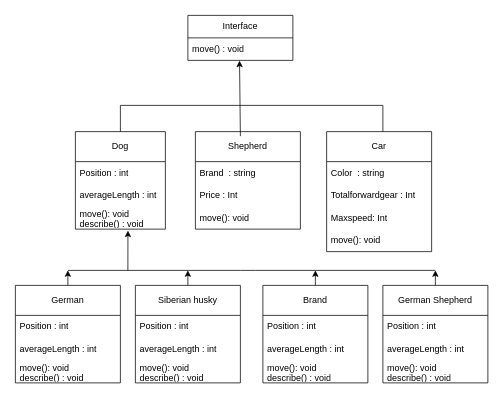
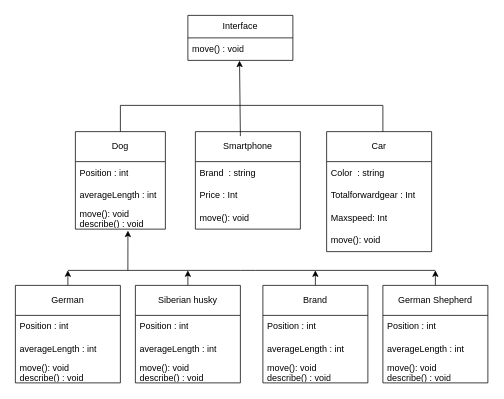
  <mxCell id="0" />
  <mxCell id="1" parent="0" />
  <mxCell id="2" value="Dog" style="swimlane;fontStyle=0;childLayout=stackLayout;horizontal=1;startSize=40;horizontalStack=0;resizeParent=1;resizeParentMax=0;resizeLast=0;collapsible=1;marginBottom=0;whiteSpace=wrap;html=1;" vertex="1" parent="1"><mxGeometry x="100" y="175" width="120" height="130" as="geometry" /></mxCell>
  <mxCell id="3" value="Position : int" style="text;strokeColor=none;fillColor=none;align=left;verticalAlign=middle;spacingLeft=4;spacingRight=4;overflow=hidden;points=[[0,0.5],[1,0.5]];portConstraint=eastwest;rotatable=0;whiteSpace=wrap;html=1;" vertex="1" parent="2"><mxGeometry y="40" width="120" height="30" as="geometry" /></mxCell>
  <mxCell id="4" value="averageLength : int" style="text;strokeColor=none;fillColor=none;align=left;verticalAlign=middle;spacingLeft=4;spacingRight=4;overflow=hidden;points=[[0,0.5],[1,0.5]];portConstraint=eastwest;rotatable=0;whiteSpace=wrap;html=1;" vertex="1" parent="2"><mxGeometry y="70" width="120" height="30" as="geometry" /></mxCell>
  <mxCell id="5" value="move(): void&lt;br&gt;describe() : void" style="text;strokeColor=none;fillColor=none;align=left;verticalAlign=middle;spacingLeft=4;spacingRight=4;overflow=hidden;points=[[0,0.5],[1,0.5]];portConstraint=eastwest;rotatable=0;whiteSpace=wrap;html=1;" vertex="1" parent="2"><mxGeometry y="100" width="120" height="30" as="geometry" /></mxCell>
  <mxCell id="6" style="edgeStyle=none;html=1;" edge="1" parent="1" source="7"><mxGeometry relative="1" as="geometry"><mxPoint x="90" y="360" as="targetPoint" /></mxGeometry></mxCell>
  <mxCell id="7" value="German" style="swimlane;fontStyle=0;childLayout=stackLayout;horizontal=1;startSize=40;horizontalStack=0;resizeParent=1;resizeParentMax=0;resizeLast=0;collapsible=1;marginBottom=0;whiteSpace=wrap;html=1;" vertex="1" parent="1"><mxGeometry x="20" y="380" width="140" height="130" as="geometry" /></mxCell>
  <mxCell id="8" value="Position : int" style="text;strokeColor=none;fillColor=none;align=left;verticalAlign=middle;spacingLeft=4;spacingRight=4;overflow=hidden;points=[[0,0.5],[1,0.5]];portConstraint=eastwest;rotatable=0;whiteSpace=wrap;html=1;" vertex="1" parent="7"><mxGeometry y="40" width="140" height="30" as="geometry" /></mxCell>
  <mxCell id="9" value="averageLength : int" style="text;strokeColor=none;fillColor=none;align=left;verticalAlign=middle;spacingLeft=4;spacingRight=4;overflow=hidden;points=[[0,0.5],[1,0.5]];portConstraint=eastwest;rotatable=0;whiteSpace=wrap;html=1;" vertex="1" parent="7"><mxGeometry y="70" width="140" height="30" as="geometry" /></mxCell>
  <mxCell id="10" value="move(): void&lt;br&gt;describe() : void" style="text;strokeColor=none;fillColor=none;align=left;verticalAlign=middle;spacingLeft=4;spacingRight=4;overflow=hidden;points=[[0,0.5],[1,0.5]];portConstraint=eastwest;rotatable=0;whiteSpace=wrap;html=1;" vertex="1" parent="7"><mxGeometry y="100" width="140" height="30" as="geometry" /></mxCell>
  <mxCell id="11" style="edgeStyle=none;html=1;" edge="1" parent="1" source="12"><mxGeometry relative="1" as="geometry"><mxPoint x="250" y="360" as="targetPoint" /></mxGeometry></mxCell>
  <mxCell id="12" value="Siberian husky" style="swimlane;fontStyle=0;childLayout=stackLayout;horizontal=1;startSize=40;horizontalStack=0;resizeParent=1;resizeParentMax=0;resizeLast=0;collapsible=1;marginBottom=0;whiteSpace=wrap;html=1;" vertex="1" parent="1"><mxGeometry x="180" y="380" width="140" height="130" as="geometry" /></mxCell>
  <mxCell id="13" value="Position : int" style="text;strokeColor=none;fillColor=none;align=left;verticalAlign=middle;spacingLeft=4;spacingRight=4;overflow=hidden;points=[[0,0.5],[1,0.5]];portConstraint=eastwest;rotatable=0;whiteSpace=wrap;html=1;" vertex="1" parent="12"><mxGeometry y="40" width="140" height="30" as="geometry" /></mxCell>
  <mxCell id="14" value="averageLength : int" style="text;strokeColor=none;fillColor=none;align=left;verticalAlign=middle;spacingLeft=4;spacingRight=4;overflow=hidden;points=[[0,0.5],[1,0.5]];portConstraint=eastwest;rotatable=0;whiteSpace=wrap;html=1;" vertex="1" parent="12"><mxGeometry y="70" width="140" height="30" as="geometry" /></mxCell>
  <mxCell id="15" value="move(): void&lt;br&gt;describe() : void" style="text;strokeColor=none;fillColor=none;align=left;verticalAlign=middle;spacingLeft=4;spacingRight=4;overflow=hidden;points=[[0,0.5],[1,0.5]];portConstraint=eastwest;rotatable=0;whiteSpace=wrap;html=1;" vertex="1" parent="12"><mxGeometry y="100" width="140" height="30" as="geometry" /></mxCell>
  <mxCell id="16" style="edgeStyle=none;html=1;" edge="1" parent="1" source="17"><mxGeometry relative="1" as="geometry"><mxPoint x="420" y="360" as="targetPoint" /></mxGeometry></mxCell>
  <mxCell id="17" value="Brand" style="swimlane;fontStyle=0;childLayout=stackLayout;horizontal=1;startSize=40;horizontalStack=0;resizeParent=1;resizeParentMax=0;resizeLast=0;collapsible=1;marginBottom=0;whiteSpace=wrap;html=1;swimlaneLine=1;strokeColor=default;" vertex="1" parent="1"><mxGeometry x="350" y="380" width="140" height="130" as="geometry" /></mxCell>
  <mxCell id="18" value="Position : int" style="text;strokeColor=none;fillColor=none;align=left;verticalAlign=middle;spacingLeft=4;spacingRight=4;overflow=hidden;points=[[0,0.5],[1,0.5]];portConstraint=eastwest;rotatable=0;whiteSpace=wrap;html=1;" vertex="1" parent="17"><mxGeometry y="40" width="140" height="30" as="geometry" /></mxCell>
  <mxCell id="19" value="averageLength : int" style="text;strokeColor=none;fillColor=none;align=left;verticalAlign=middle;spacingLeft=4;spacingRight=4;overflow=hidden;points=[[0,0.5],[1,0.5]];portConstraint=eastwest;rotatable=0;whiteSpace=wrap;html=1;" vertex="1" parent="17"><mxGeometry y="70" width="140" height="30" as="geometry" /></mxCell>
  <mxCell id="20" value="move(): void&lt;br&gt;describe() : void" style="text;strokeColor=none;fillColor=none;align=left;verticalAlign=middle;spacingLeft=4;spacingRight=4;overflow=hidden;points=[[0,0.5],[1,0.5]];portConstraint=eastwest;rotatable=0;whiteSpace=wrap;html=1;" vertex="1" parent="17"><mxGeometry y="100" width="140" height="30" as="geometry" /></mxCell>
  <mxCell id="21" style="edgeStyle=none;html=1;" edge="1" parent="1" source="22"><mxGeometry relative="1" as="geometry"><mxPoint x="580" y="360" as="targetPoint" /></mxGeometry></mxCell>
  <mxCell id="22" value="German Shepherd" style="swimlane;fontStyle=0;childLayout=stackLayout;horizontal=1;startSize=40;horizontalStack=0;resizeParent=1;resizeParentMax=0;resizeLast=0;collapsible=1;marginBottom=0;whiteSpace=wrap;html=1;" vertex="1" parent="1"><mxGeometry x="510" y="380" width="140" height="130" as="geometry" /></mxCell>
  <mxCell id="23" value="Position : int" style="text;strokeColor=none;fillColor=none;align=left;verticalAlign=middle;spacingLeft=4;spacingRight=4;overflow=hidden;points=[[0,0.5],[1,0.5]];portConstraint=eastwest;rotatable=0;whiteSpace=wrap;html=1;" vertex="1" parent="22"><mxGeometry y="40" width="140" height="30" as="geometry" /></mxCell>
  <mxCell id="24" value="averageLength : int" style="text;strokeColor=none;fillColor=none;align=left;verticalAlign=middle;spacingLeft=4;spacingRight=4;overflow=hidden;points=[[0,0.5],[1,0.5]];portConstraint=eastwest;rotatable=0;whiteSpace=wrap;html=1;" vertex="1" parent="22"><mxGeometry y="70" width="140" height="30" as="geometry" /></mxCell>
  <mxCell id="25" value="move(): void&lt;br&gt;describe() : void" style="text;strokeColor=none;fillColor=none;align=left;verticalAlign=middle;spacingLeft=4;spacingRight=4;overflow=hidden;points=[[0,0.5],[1,0.5]];portConstraint=eastwest;rotatable=0;whiteSpace=wrap;html=1;" vertex="1" parent="22"><mxGeometry y="100" width="140" height="30" as="geometry" /></mxCell>
  <mxCell id="26" value="" style="endArrow=none;html=1;" edge="1" parent="1"><mxGeometry width="50" height="50" relative="1" as="geometry"><mxPoint x="90" y="360" as="sourcePoint" /><mxPoint x="580" y="360" as="targetPoint" /><Array as="points"><mxPoint x="330" y="360" /></Array></mxGeometry></mxCell>
  <mxCell id="27" value="" style="endArrow=classic;html=1;entryX=0.584;entryY=1.066;entryDx=0;entryDy=0;entryPerimeter=0;" edge="1" parent="1" target="5"><mxGeometry width="50" height="50" relative="1" as="geometry"><mxPoint x="170" y="360" as="sourcePoint" /><mxPoint x="170" y="330" as="targetPoint" /></mxGeometry></mxCell>
- <mxCell id="28" value="Shepherd" style="swimlane;fontStyle=0;childLayout=stackLayout;horizontal=1;startSize=40;horizontalStack=0;resizeParent=1;resizeParentMax=0;resizeLast=0;collapsible=1;marginBottom=0;whiteSpace=wrap;html=1;" vertex="1" parent="1"><mxGeometry x="260" y="175" width="140" height="130" as="geometry" /></mxCell>
+ <mxCell id="28" value="Smartphone" style="swimlane;fontStyle=0;childLayout=stackLayout;horizontal=1;startSize=40;horizontalStack=0;resizeParent=1;resizeParentMax=0;resizeLast=0;collapsible=1;marginBottom=0;whiteSpace=wrap;html=1;" vertex="1" parent="1"><mxGeometry x="260" y="175" width="140" height="130" as="geometry" /></mxCell>
  <mxCell id="29" value="Brand&amp;nbsp; : string" style="text;strokeColor=none;fillColor=none;align=left;verticalAlign=middle;spacingLeft=4;spacingRight=4;overflow=hidden;points=[[0,0.5],[1,0.5]];portConstraint=eastwest;rotatable=0;whiteSpace=wrap;html=1;" vertex="1" parent="28"><mxGeometry y="40" width="140" height="30" as="geometry" /></mxCell>
  <mxCell id="30" value="Price : Int" style="text;strokeColor=none;fillColor=none;align=left;verticalAlign=middle;spacingLeft=4;spacingRight=4;overflow=hidden;points=[[0,0.5],[1,0.5]];portConstraint=eastwest;rotatable=0;whiteSpace=wrap;html=1;" vertex="1" parent="28"><mxGeometry y="70" width="140" height="30" as="geometry" /></mxCell>
  <mxCell id="31" value="move(): void&lt;br&gt;" style="text;strokeColor=none;fillColor=none;align=left;verticalAlign=middle;spacingLeft=4;spacingRight=4;overflow=hidden;points=[[0,0.5],[1,0.5]];portConstraint=eastwest;rotatable=0;whiteSpace=wrap;html=1;" vertex="1" parent="28"><mxGeometry y="100" width="140" height="30" as="geometry" /></mxCell>
  <mxCell id="32" value="Car" style="swimlane;fontStyle=0;childLayout=stackLayout;horizontal=1;startSize=40;horizontalStack=0;resizeParent=1;resizeParentMax=0;resizeLast=0;collapsible=1;marginBottom=0;whiteSpace=wrap;html=1;" vertex="1" parent="1"><mxGeometry x="435" y="175" width="140" height="160" as="geometry" /></mxCell>
  <mxCell id="33" value="Color&amp;nbsp; : string" style="text;strokeColor=none;fillColor=none;align=left;verticalAlign=middle;spacingLeft=4;spacingRight=4;overflow=hidden;points=[[0,0.5],[1,0.5]];portConstraint=eastwest;rotatable=0;whiteSpace=wrap;html=1;" vertex="1" parent="32"><mxGeometry y="40" width="140" height="30" as="geometry" /></mxCell>
  <mxCell id="34" value="Totalforwardgear : Int" style="text;strokeColor=none;fillColor=none;align=left;verticalAlign=middle;spacingLeft=4;spacingRight=4;overflow=hidden;points=[[0,0.5],[1,0.5]];portConstraint=eastwest;rotatable=0;whiteSpace=wrap;html=1;" vertex="1" parent="32"><mxGeometry y="70" width="140" height="30" as="geometry" /></mxCell>
  <mxCell id="35" value="Maxspeed: Int" style="text;strokeColor=none;fillColor=none;align=left;verticalAlign=middle;spacingLeft=4;spacingRight=4;overflow=hidden;points=[[0,0.5],[1,0.5]];portConstraint=eastwest;rotatable=0;whiteSpace=wrap;html=1;" vertex="1" parent="32"><mxGeometry y="100" width="140" height="30" as="geometry" /></mxCell>
  <mxCell id="36" value="move(): void&lt;br&gt;" style="text;strokeColor=none;fillColor=none;align=left;verticalAlign=middle;spacingLeft=4;spacingRight=4;overflow=hidden;points=[[0,0.5],[1,0.5]];portConstraint=eastwest;rotatable=0;whiteSpace=wrap;html=1;" vertex="1" parent="32"><mxGeometry y="130" width="140" height="30" as="geometry" /></mxCell>
  <mxCell id="37" value="Interface" style="swimlane;fontStyle=0;childLayout=stackLayout;horizontal=1;startSize=30;horizontalStack=0;resizeParent=1;resizeParentMax=0;resizeLast=0;collapsible=1;marginBottom=0;whiteSpace=wrap;html=1;strokeColor=default;" vertex="1" parent="1"><mxGeometry x="250" y="20" width="140" height="60" as="geometry" /></mxCell>
  <mxCell id="38" value="move() : void" style="text;strokeColor=none;fillColor=none;align=left;verticalAlign=middle;spacingLeft=4;spacingRight=4;overflow=hidden;points=[[0,0.5],[1,0.5]];portConstraint=eastwest;rotatable=0;whiteSpace=wrap;html=1;" vertex="1" parent="37"><mxGeometry y="30" width="140" height="30" as="geometry" /></mxCell>
  <mxCell id="39" value="" style="endArrow=classic;html=1;entryX=0.492;entryY=1.011;entryDx=0;entryDy=0;entryPerimeter=0;" edge="1" parent="1" target="38"><mxGeometry width="50" height="50" relative="1" as="geometry"><mxPoint x="320" y="181" as="sourcePoint" /><mxPoint x="317" y="180" as="targetPoint" /></mxGeometry></mxCell>
  <mxCell id="40" value="" style="endArrow=none;html=1;exitX=0.5;exitY=0;exitDx=0;exitDy=0;" edge="1" parent="1" source="2"><mxGeometry width="50" height="50" relative="1" as="geometry"><mxPoint x="420" y="250" as="sourcePoint" /><mxPoint x="160" y="140" as="targetPoint" /></mxGeometry></mxCell>
  <mxCell id="41" value="" style="endArrow=none;html=1;" edge="1" parent="1"><mxGeometry width="50" height="50" relative="1" as="geometry"><mxPoint x="160" y="140" as="sourcePoint" /><mxPoint x="510" y="140" as="targetPoint" /></mxGeometry></mxCell>
  <mxCell id="42" value="" style="endArrow=none;html=1;exitX=0.5;exitY=0;exitDx=0;exitDy=0;" edge="1" parent="1"><mxGeometry width="50" height="50" relative="1" as="geometry"><mxPoint x="510" y="175" as="sourcePoint" /><mxPoint x="510" y="140" as="targetPoint" /></mxGeometry></mxCell>
